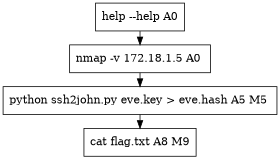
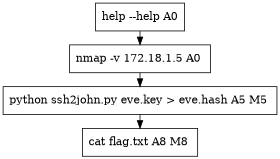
  digraph {
    rankdir=LR
    node [shape=box]
    edge [constraint=false]
    n1 [label="help --help A0"]
    n2 [label="nmap -v 172.18.1.5 A0 "]
    n3 [label="python ssh2john.py eve.key > eve.hash A5 M5 "]
-   n4 [label="cat flag.txt A8 M9"]
+   n4 [label="cat flag.txt A8 M8 "]
    n1 -> n2
    n2 -> n3
    n3 -> n4
  }
